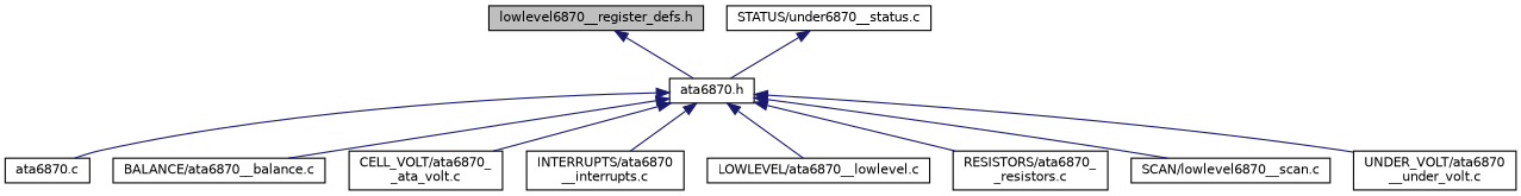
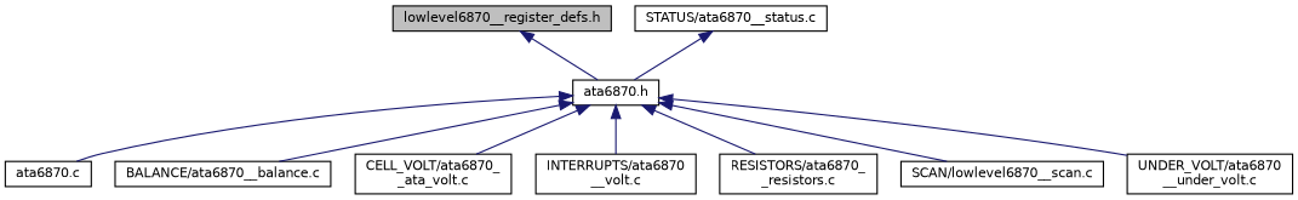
  digraph {
    node [color=black fillcolor=white fontname=Helvetica fontsize=10 shape=record style=filled]
    edge [color=midnightblue dir=back fontname=Helvetica fontsize=10 labelfontname=Helvetica labelfontsize=10 style=solid]
    n1 [fillcolor=grey75 fontcolor=black height=0.2 label="lowlevel6870__register_defs.h" width=0.4]
    n2 [height=0.2 label="ata6870.h" width=0.4]
    n3 [height=0.2 label="ata6870.c" width=0.4]
    n4 [height=0.2 label="BALANCE/ata6870__balance.c" width=0.4]
    n5 [height=0.2 label="CELL_VOLT/ata6870_\l_ata_volt.c" width=0.4]
-   n6 [height=0.2 label="INTERRUPTS/ata6870\l__interrupts.c" width=0.4]
-   n7 [height=0.2 label="LOWLEVEL/ata6870__lowlevel.c" width=0.4]
+   n6 [height=0.2 label="INTERRUPTS/ata6870\l__volt.c" width=0.4]
    n8 [height=0.2 label="RESISTORS/ata6870_\l_resistors.c" width=0.4]
    n9 [height=0.2 label="SCAN/lowlevel6870__scan.c" width=0.4]
    n10 [height=0.2 label="UNDER_VOLT/ata6870\l__under_volt.c" width=0.4]
-   n11 [height=0.2 label="STATUS/under6870__status.c" width=0.4]
+   n11 [height=0.2 label="STATUS/ata6870__status.c" width=0.4]
    n1 -> n2
    n2 -> n3
    n2 -> n4
    n2 -> n5
    n2 -> n6
-   n2 -> n7
    n2 -> n8
    n2 -> n9
    n2 -> n10
    n11 -> n2
  }
